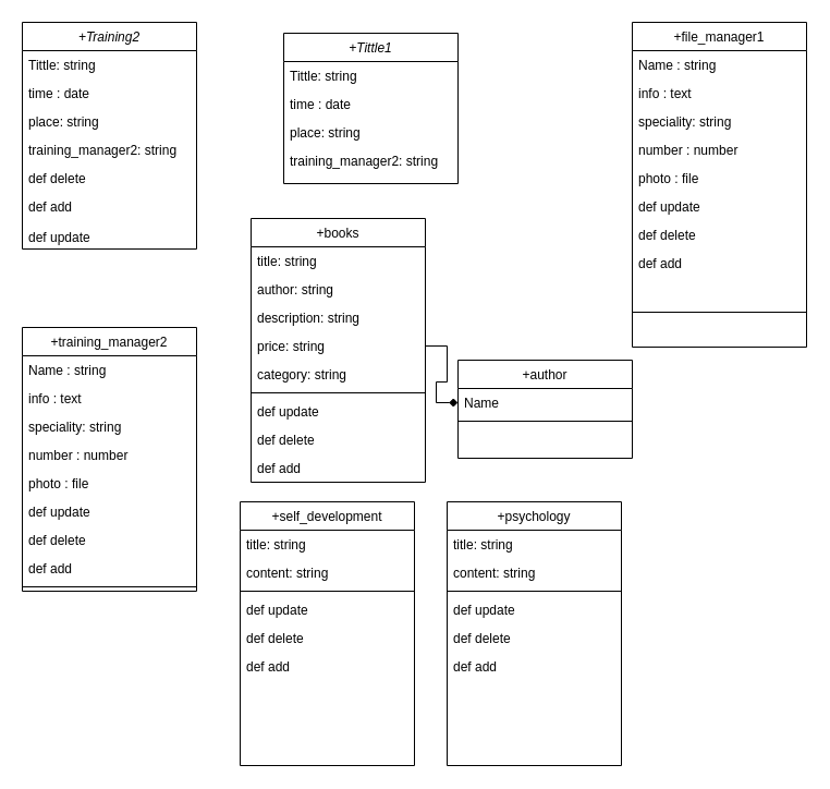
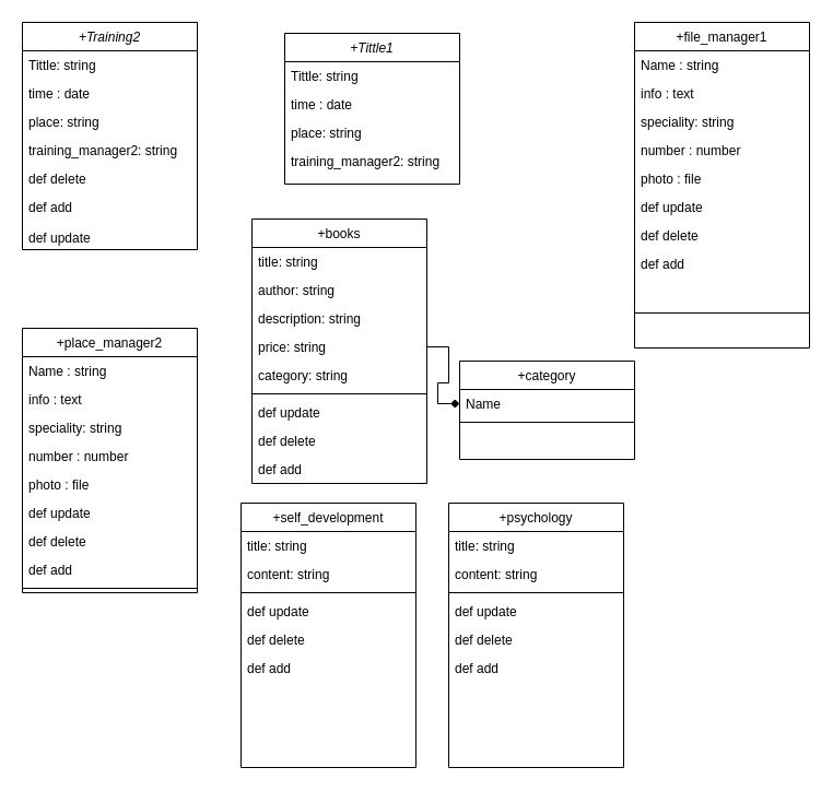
  <mxCell id="0" />
  <mxCell id="1" parent="0" />
  <mxCell id="2" value="+file_manager1" style="swimlane;fontStyle=0;align=center;verticalAlign=top;childLayout=stackLayout;horizontal=1;startSize=26;horizontalStack=0;resizeParent=1;resizeLast=0;collapsible=1;marginBottom=0;rounded=0;shadow=0;strokeWidth=1;" parent="1" vertex="1"><mxGeometry x="580" y="20" width="160" height="298" as="geometry"><mxRectangle x="550" y="140" width="160" height="26" as="alternateBounds" /></mxGeometry></mxCell>
  <mxCell id="3" value="Name : string" style="text;align=left;verticalAlign=top;spacingLeft=4;spacingRight=4;overflow=hidden;rotatable=0;points=[[0,0.5],[1,0.5]];portConstraint=eastwest;" parent="2" vertex="1"><mxGeometry y="26" width="160" height="26" as="geometry" /></mxCell>
  <mxCell id="4" value="info : text" style="text;align=left;verticalAlign=top;spacingLeft=4;spacingRight=4;overflow=hidden;rotatable=0;points=[[0,0.5],[1,0.5]];portConstraint=eastwest;rounded=0;shadow=0;html=0;" parent="2" vertex="1"><mxGeometry y="52" width="160" height="26" as="geometry" /></mxCell>
  <mxCell id="5" value="speciality: string" style="text;align=left;verticalAlign=top;spacingLeft=4;spacingRight=4;overflow=hidden;rotatable=0;points=[[0,0.5],[1,0.5]];portConstraint=eastwest;rounded=0;shadow=0;html=0;" parent="2" vertex="1"><mxGeometry y="78" width="160" height="26" as="geometry" /></mxCell>
  <mxCell id="6" value="number : number" style="text;align=left;verticalAlign=top;spacingLeft=4;spacingRight=4;overflow=hidden;rotatable=0;points=[[0,0.5],[1,0.5]];portConstraint=eastwest;rounded=0;shadow=0;html=0;" parent="2" vertex="1"><mxGeometry y="104" width="160" height="26" as="geometry" /></mxCell>
  <mxCell id="7" value="photo : file" style="text;align=left;verticalAlign=top;spacingLeft=4;spacingRight=4;overflow=hidden;rotatable=0;points=[[0,0.5],[1,0.5]];portConstraint=eastwest;rounded=0;shadow=0;html=0;" parent="2" vertex="1"><mxGeometry y="130" width="160" height="26" as="geometry" /></mxCell>
  <mxCell id="8" value="def update" style="text;align=left;verticalAlign=top;spacingLeft=4;spacingRight=4;overflow=hidden;rotatable=0;points=[[0,0.5],[1,0.5]];portConstraint=eastwest;" parent="2" vertex="1"><mxGeometry y="156" width="160" height="26" as="geometry" /></mxCell>
  <mxCell id="9" value="def delete" style="text;align=left;verticalAlign=top;spacingLeft=4;spacingRight=4;overflow=hidden;rotatable=0;points=[[0,0.5],[1,0.5]];portConstraint=eastwest;" parent="2" vertex="1"><mxGeometry y="182" width="160" height="26" as="geometry" /></mxCell>
  <mxCell id="10" value="def add" style="text;align=left;verticalAlign=top;spacingLeft=4;spacingRight=4;overflow=hidden;rotatable=0;points=[[0,0.5],[1,0.5]];portConstraint=eastwest;" parent="2" vertex="1"><mxGeometry y="208" width="160" height="26" as="geometry" /></mxCell>
  <mxCell id="11" value="" style="line;html=1;strokeWidth=1;align=left;verticalAlign=middle;spacingTop=-1;spacingLeft=3;spacingRight=3;rotatable=0;labelPosition=right;points=[];portConstraint=eastwest;" parent="2" vertex="1"><mxGeometry y="234" width="160" height="64" as="geometry" /></mxCell>
  <mxCell id="12" value="+Training2" style="swimlane;fontStyle=2;align=center;verticalAlign=top;childLayout=stackLayout;horizontal=1;startSize=26;horizontalStack=0;resizeParent=1;resizeLast=0;collapsible=1;marginBottom=0;rounded=0;shadow=0;strokeWidth=1;" parent="1" vertex="1"><mxGeometry x="20" y="20" width="160" height="208" as="geometry"><mxRectangle x="230" y="140" width="160" height="26" as="alternateBounds" /></mxGeometry></mxCell>
  <mxCell id="13" value="Tittle: string" style="text;align=left;verticalAlign=top;spacingLeft=4;spacingRight=4;overflow=hidden;rotatable=0;points=[[0,0.5],[1,0.5]];portConstraint=eastwest;" parent="12" vertex="1"><mxGeometry y="26" width="160" height="26" as="geometry" /></mxCell>
  <mxCell id="14" value="time : date" style="text;align=left;verticalAlign=top;spacingLeft=4;spacingRight=4;overflow=hidden;rotatable=0;points=[[0,0.5],[1,0.5]];portConstraint=eastwest;rounded=0;shadow=0;html=0;" parent="12" vertex="1"><mxGeometry y="52" width="160" height="26" as="geometry" /></mxCell>
  <mxCell id="15" value="place: string" style="text;align=left;verticalAlign=top;spacingLeft=4;spacingRight=4;overflow=hidden;rotatable=0;points=[[0,0.5],[1,0.5]];portConstraint=eastwest;rounded=0;shadow=0;html=0;" parent="12" vertex="1"><mxGeometry y="78" width="160" height="26" as="geometry" /></mxCell>
  <mxCell id="16" value="" style="endArrow=none;html=1;rounded=0;" parent="12" target="18" edge="1"><mxGeometry width="50" height="50" relative="1" as="geometry"><mxPoint y="142" as="sourcePoint" /><mxPoint x="50" y="92" as="targetPoint" /></mxGeometry></mxCell>
  <mxCell id="17" value="training_manager2: string" style="text;align=left;verticalAlign=top;spacingLeft=4;spacingRight=4;overflow=hidden;rotatable=0;points=[[0,0.5],[1,0.5]];portConstraint=eastwest;" parent="12" vertex="1"><mxGeometry y="104" width="160" height="26" as="geometry" /></mxCell>
  <mxCell id="18" value="def delete " style="text;align=left;verticalAlign=top;spacingLeft=4;spacingRight=4;overflow=hidden;rotatable=0;points=[[0,0.5],[1,0.5]];portConstraint=eastwest;" parent="12" vertex="1"><mxGeometry y="130" width="160" height="26" as="geometry" /></mxCell>
  <mxCell id="19" value="def add" style="text;align=left;verticalAlign=top;spacingLeft=4;spacingRight=4;overflow=hidden;rotatable=0;points=[[0,0.5],[1,0.5]];portConstraint=eastwest;" parent="12" vertex="1"><mxGeometry y="156" width="160" height="26" as="geometry" /></mxCell>
  <mxCell id="20" value="+books" style="swimlane;fontStyle=0;align=center;verticalAlign=top;childLayout=stackLayout;horizontal=1;startSize=26;horizontalStack=0;resizeParent=1;resizeLast=0;collapsible=1;marginBottom=0;rounded=0;shadow=0;strokeWidth=1;" parent="1" vertex="1"><mxGeometry x="230" y="200" width="160" height="242" as="geometry"><mxRectangle x="550" y="140" width="160" height="26" as="alternateBounds" /></mxGeometry></mxCell>
  <mxCell id="21" value="title: string" style="text;align=left;verticalAlign=top;spacingLeft=4;spacingRight=4;overflow=hidden;rotatable=0;points=[[0,0.5],[1,0.5]];portConstraint=eastwest;" parent="20" vertex="1"><mxGeometry y="26" width="160" height="26" as="geometry" /></mxCell>
  <mxCell id="22" value="author: string" style="text;align=left;verticalAlign=top;spacingLeft=4;spacingRight=4;overflow=hidden;rotatable=0;points=[[0,0.5],[1,0.5]];portConstraint=eastwest;rounded=0;shadow=0;html=0;" parent="20" vertex="1"><mxGeometry y="52" width="160" height="26" as="geometry" /></mxCell>
  <mxCell id="23" value="description: string " style="text;align=left;verticalAlign=top;spacingLeft=4;spacingRight=4;overflow=hidden;rotatable=0;points=[[0,0.5],[1,0.5]];portConstraint=eastwest;rounded=0;shadow=0;html=0;" parent="20" vertex="1"><mxGeometry y="78" width="160" height="26" as="geometry" /></mxCell>
  <mxCell id="24" value="price: string" style="text;align=left;verticalAlign=top;spacingLeft=4;spacingRight=4;overflow=hidden;rotatable=0;points=[[0,0.5],[1,0.5]];portConstraint=eastwest;rounded=0;shadow=0;html=0;" parent="20" vertex="1"><mxGeometry y="104" width="160" height="26" as="geometry" /></mxCell>
  <mxCell id="25" value="category: string" style="text;align=left;verticalAlign=top;spacingLeft=4;spacingRight=4;overflow=hidden;rotatable=0;points=[[0,0.5],[1,0.5]];portConstraint=eastwest;rounded=0;shadow=0;html=0;" parent="20" vertex="1"><mxGeometry y="130" width="160" height="26" as="geometry" /></mxCell>
  <mxCell id="26" value="" style="line;html=1;strokeWidth=1;align=left;verticalAlign=middle;spacingTop=-1;spacingLeft=3;spacingRight=3;rotatable=0;labelPosition=right;points=[];portConstraint=eastwest;" parent="20" vertex="1"><mxGeometry y="156" width="160" height="8" as="geometry" /></mxCell>
  <mxCell id="27" value="def update" style="text;align=left;verticalAlign=top;spacingLeft=4;spacingRight=4;overflow=hidden;rotatable=0;points=[[0,0.5],[1,0.5]];portConstraint=eastwest;" parent="20" vertex="1"><mxGeometry y="164" width="160" height="26" as="geometry" /></mxCell>
  <mxCell id="28" value="def delete" style="text;align=left;verticalAlign=top;spacingLeft=4;spacingRight=4;overflow=hidden;rotatable=0;points=[[0,0.5],[1,0.5]];portConstraint=eastwest;" parent="20" vertex="1"><mxGeometry y="190" width="160" height="26" as="geometry" /></mxCell>
  <mxCell id="29" value="def add" style="text;align=left;verticalAlign=top;spacingLeft=4;spacingRight=4;overflow=hidden;rotatable=0;points=[[0,0.5],[1,0.5]];portConstraint=eastwest;" parent="20" vertex="1"><mxGeometry y="216" width="160" height="26" as="geometry" /></mxCell>
- <mxCell id="30" value="+author" style="swimlane;fontStyle=0;align=center;verticalAlign=top;childLayout=stackLayout;horizontal=1;startSize=26;horizontalStack=0;resizeParent=1;resizeLast=0;collapsible=1;marginBottom=0;rounded=0;shadow=0;strokeWidth=1;" parent="1" vertex="1"><mxGeometry x="420" y="330" width="160" height="90" as="geometry"><mxRectangle x="550" y="140" width="160" height="26" as="alternateBounds" /></mxGeometry></mxCell>
+ <mxCell id="30" value="+category" style="swimlane;fontStyle=0;align=center;verticalAlign=top;childLayout=stackLayout;horizontal=1;startSize=26;horizontalStack=0;resizeParent=1;resizeLast=0;collapsible=1;marginBottom=0;rounded=0;shadow=0;strokeWidth=1;" parent="1" vertex="1"><mxGeometry x="420" y="330" width="160" height="90" as="geometry"><mxRectangle x="550" y="140" width="160" height="26" as="alternateBounds" /></mxGeometry></mxCell>
  <mxCell id="31" value="Name" style="text;align=left;verticalAlign=top;spacingLeft=4;spacingRight=4;overflow=hidden;rotatable=0;points=[[0,0.5],[1,0.5]];portConstraint=eastwest;" parent="30" vertex="1"><mxGeometry y="26" width="160" height="26" as="geometry" /></mxCell>
  <mxCell id="32" value="" style="line;html=1;strokeWidth=1;align=left;verticalAlign=middle;spacingTop=-1;spacingLeft=3;spacingRight=3;rotatable=0;labelPosition=right;points=[];portConstraint=eastwest;" parent="30" vertex="1"><mxGeometry y="52" width="160" height="8" as="geometry" /></mxCell>
  <mxCell id="33" value="+Tittle1" style="swimlane;fontStyle=2;align=center;verticalAlign=top;childLayout=stackLayout;horizontal=1;startSize=26;horizontalStack=0;resizeParent=1;resizeLast=0;collapsible=1;marginBottom=0;rounded=0;shadow=0;strokeWidth=1;" parent="1" vertex="1"><mxGeometry x="260" y="30" width="160" height="138" as="geometry"><mxRectangle x="230" y="140" width="160" height="26" as="alternateBounds" /></mxGeometry></mxCell>
  <mxCell id="34" value="Tittle: string" style="text;align=left;verticalAlign=top;spacingLeft=4;spacingRight=4;overflow=hidden;rotatable=0;points=[[0,0.5],[1,0.5]];portConstraint=eastwest;" parent="33" vertex="1"><mxGeometry y="26" width="160" height="26" as="geometry" /></mxCell>
  <mxCell id="35" value="time : date" style="text;align=left;verticalAlign=top;spacingLeft=4;spacingRight=4;overflow=hidden;rotatable=0;points=[[0,0.5],[1,0.5]];portConstraint=eastwest;rounded=0;shadow=0;html=0;" parent="33" vertex="1"><mxGeometry y="52" width="160" height="26" as="geometry" /></mxCell>
  <mxCell id="36" value="place: string" style="text;align=left;verticalAlign=top;spacingLeft=4;spacingRight=4;overflow=hidden;rotatable=0;points=[[0,0.5],[1,0.5]];portConstraint=eastwest;rounded=0;shadow=0;html=0;" parent="33" vertex="1"><mxGeometry y="78" width="160" height="26" as="geometry" /></mxCell>
  <mxCell id="37" value="training_manager2: string" style="text;align=left;verticalAlign=top;spacingLeft=4;spacingRight=4;overflow=hidden;rotatable=0;points=[[0,0.5],[1,0.5]];portConstraint=eastwest;" parent="33" vertex="1"><mxGeometry y="104" width="160" height="26" as="geometry" /></mxCell>
- <mxCell id="38" value="+training_manager2" style="swimlane;fontStyle=0;align=center;verticalAlign=top;childLayout=stackLayout;horizontal=1;startSize=26;horizontalStack=0;resizeParent=1;resizeLast=0;collapsible=1;marginBottom=0;rounded=0;shadow=0;strokeWidth=1;" parent="1" vertex="1"><mxGeometry x="20" y="300" width="160" height="242" as="geometry"><mxRectangle x="550" y="140" width="160" height="26" as="alternateBounds" /></mxGeometry></mxCell>
+ <mxCell id="38" value="+place_manager2" style="swimlane;fontStyle=0;align=center;verticalAlign=top;childLayout=stackLayout;horizontal=1;startSize=26;horizontalStack=0;resizeParent=1;resizeLast=0;collapsible=1;marginBottom=0;rounded=0;shadow=0;strokeWidth=1;" parent="1" vertex="1"><mxGeometry x="20" y="300" width="160" height="242" as="geometry"><mxRectangle x="550" y="140" width="160" height="26" as="alternateBounds" /></mxGeometry></mxCell>
  <mxCell id="39" value="Name : string" style="text;align=left;verticalAlign=top;spacingLeft=4;spacingRight=4;overflow=hidden;rotatable=0;points=[[0,0.5],[1,0.5]];portConstraint=eastwest;" parent="38" vertex="1"><mxGeometry y="26" width="160" height="26" as="geometry" /></mxCell>
  <mxCell id="40" value="info : text" style="text;align=left;verticalAlign=top;spacingLeft=4;spacingRight=4;overflow=hidden;rotatable=0;points=[[0,0.5],[1,0.5]];portConstraint=eastwest;rounded=0;shadow=0;html=0;" parent="38" vertex="1"><mxGeometry y="52" width="160" height="26" as="geometry" /></mxCell>
  <mxCell id="41" value="speciality: string" style="text;align=left;verticalAlign=top;spacingLeft=4;spacingRight=4;overflow=hidden;rotatable=0;points=[[0,0.5],[1,0.5]];portConstraint=eastwest;rounded=0;shadow=0;html=0;" parent="38" vertex="1"><mxGeometry y="78" width="160" height="26" as="geometry" /></mxCell>
  <mxCell id="42" value="number : number" style="text;align=left;verticalAlign=top;spacingLeft=4;spacingRight=4;overflow=hidden;rotatable=0;points=[[0,0.5],[1,0.5]];portConstraint=eastwest;rounded=0;shadow=0;html=0;" parent="38" vertex="1"><mxGeometry y="104" width="160" height="26" as="geometry" /></mxCell>
  <mxCell id="43" value="photo : file" style="text;align=left;verticalAlign=top;spacingLeft=4;spacingRight=4;overflow=hidden;rotatable=0;points=[[0,0.5],[1,0.5]];portConstraint=eastwest;rounded=0;shadow=0;html=0;" parent="38" vertex="1"><mxGeometry y="130" width="160" height="26" as="geometry" /></mxCell>
  <mxCell id="44" value="def update" style="text;align=left;verticalAlign=top;spacingLeft=4;spacingRight=4;overflow=hidden;rotatable=0;points=[[0,0.5],[1,0.5]];portConstraint=eastwest;" parent="38" vertex="1"><mxGeometry y="156" width="160" height="26" as="geometry" /></mxCell>
  <mxCell id="45" value="def delete" style="text;align=left;verticalAlign=top;spacingLeft=4;spacingRight=4;overflow=hidden;rotatable=0;points=[[0,0.5],[1,0.5]];portConstraint=eastwest;" parent="38" vertex="1"><mxGeometry y="182" width="160" height="26" as="geometry" /></mxCell>
  <mxCell id="46" value="def add" style="text;align=left;verticalAlign=top;spacingLeft=4;spacingRight=4;overflow=hidden;rotatable=0;points=[[0,0.5],[1,0.5]];portConstraint=eastwest;" parent="38" vertex="1"><mxGeometry y="208" width="160" height="26" as="geometry" /></mxCell>
  <mxCell id="47" value="" style="line;html=1;strokeWidth=1;align=left;verticalAlign=middle;spacingTop=-1;spacingLeft=3;spacingRight=3;rotatable=0;labelPosition=right;points=[];portConstraint=eastwest;" parent="38" vertex="1"><mxGeometry y="234" width="160" height="8" as="geometry" /></mxCell>
  <mxCell id="48" value="def update" style="text;align=left;verticalAlign=top;spacingLeft=4;spacingRight=4;overflow=hidden;rotatable=0;points=[[0,0.5],[1,0.5]];portConstraint=eastwest;" parent="1" vertex="1"><mxGeometry x="20" y="204" width="160" height="26" as="geometry" /></mxCell>
  <mxCell id="49" style="edgeStyle=orthogonalEdgeStyle;rounded=0;orthogonalLoop=1;jettySize=auto;html=1;exitX=1;exitY=0.5;exitDx=0;exitDy=0;entryX=0;entryY=0.5;entryDx=0;entryDy=0;endArrow=diamond;" parent="1" source="24" target="31" edge="1"><mxGeometry relative="1" as="geometry" /></mxCell>
  <mxCell id="50" value="+self_development" style="swimlane;fontStyle=0;align=center;verticalAlign=top;childLayout=stackLayout;horizontal=1;startSize=26;horizontalStack=0;resizeParent=1;resizeLast=0;collapsible=1;marginBottom=0;rounded=0;shadow=0;strokeWidth=1;" parent="1" vertex="1"><mxGeometry x="220" y="460" width="160" height="242" as="geometry"><mxRectangle x="550" y="140" width="160" height="26" as="alternateBounds" /></mxGeometry></mxCell>
  <mxCell id="51" value="title: string" style="text;align=left;verticalAlign=top;spacingLeft=4;spacingRight=4;overflow=hidden;rotatable=0;points=[[0,0.5],[1,0.5]];portConstraint=eastwest;" parent="50" vertex="1"><mxGeometry y="26" width="160" height="26" as="geometry" /></mxCell>
  <mxCell id="52" value="content: string" style="text;align=left;verticalAlign=top;spacingLeft=4;spacingRight=4;overflow=hidden;rotatable=0;points=[[0,0.5],[1,0.5]];portConstraint=eastwest;rounded=0;shadow=0;html=0;" parent="50" vertex="1"><mxGeometry y="52" width="160" height="26" as="geometry" /></mxCell>
  <mxCell id="53" value="" style="line;html=1;strokeWidth=1;align=left;verticalAlign=middle;spacingTop=-1;spacingLeft=3;spacingRight=3;rotatable=0;labelPosition=right;points=[];portConstraint=eastwest;" parent="50" vertex="1"><mxGeometry y="78" width="160" height="8" as="geometry" /></mxCell>
  <mxCell id="54" value="def update" style="text;align=left;verticalAlign=top;spacingLeft=4;spacingRight=4;overflow=hidden;rotatable=0;points=[[0,0.5],[1,0.5]];portConstraint=eastwest;" parent="50" vertex="1"><mxGeometry y="86" width="160" height="26" as="geometry" /></mxCell>
  <mxCell id="55" value="def delete" style="text;align=left;verticalAlign=top;spacingLeft=4;spacingRight=4;overflow=hidden;rotatable=0;points=[[0,0.5],[1,0.5]];portConstraint=eastwest;" parent="50" vertex="1"><mxGeometry y="112" width="160" height="26" as="geometry" /></mxCell>
  <mxCell id="56" value="def add" style="text;align=left;verticalAlign=top;spacingLeft=4;spacingRight=4;overflow=hidden;rotatable=0;points=[[0,0.5],[1,0.5]];portConstraint=eastwest;" parent="50" vertex="1"><mxGeometry y="138" width="160" height="26" as="geometry" /></mxCell>
  <mxCell id="57" value="+psychology" style="swimlane;fontStyle=0;align=center;verticalAlign=top;childLayout=stackLayout;horizontal=1;startSize=26;horizontalStack=0;resizeParent=1;resizeLast=0;collapsible=1;marginBottom=0;rounded=0;shadow=0;strokeWidth=1;" parent="1" vertex="1"><mxGeometry x="410" y="460" width="160" height="242" as="geometry"><mxRectangle x="550" y="140" width="160" height="26" as="alternateBounds" /></mxGeometry></mxCell>
  <mxCell id="58" value="title: string" style="text;align=left;verticalAlign=top;spacingLeft=4;spacingRight=4;overflow=hidden;rotatable=0;points=[[0,0.5],[1,0.5]];portConstraint=eastwest;" parent="57" vertex="1"><mxGeometry y="26" width="160" height="26" as="geometry" /></mxCell>
  <mxCell id="59" value="content: string" style="text;align=left;verticalAlign=top;spacingLeft=4;spacingRight=4;overflow=hidden;rotatable=0;points=[[0,0.5],[1,0.5]];portConstraint=eastwest;rounded=0;shadow=0;html=0;" parent="57" vertex="1"><mxGeometry y="52" width="160" height="26" as="geometry" /></mxCell>
  <mxCell id="60" value="" style="line;html=1;strokeWidth=1;align=left;verticalAlign=middle;spacingTop=-1;spacingLeft=3;spacingRight=3;rotatable=0;labelPosition=right;points=[];portConstraint=eastwest;" parent="57" vertex="1"><mxGeometry y="78" width="160" height="8" as="geometry" /></mxCell>
  <mxCell id="61" value="def update" style="text;align=left;verticalAlign=top;spacingLeft=4;spacingRight=4;overflow=hidden;rotatable=0;points=[[0,0.5],[1,0.5]];portConstraint=eastwest;" parent="57" vertex="1"><mxGeometry y="86" width="160" height="26" as="geometry" /></mxCell>
  <mxCell id="62" value="def delete" style="text;align=left;verticalAlign=top;spacingLeft=4;spacingRight=4;overflow=hidden;rotatable=0;points=[[0,0.5],[1,0.5]];portConstraint=eastwest;" parent="57" vertex="1"><mxGeometry y="112" width="160" height="26" as="geometry" /></mxCell>
  <mxCell id="63" value="def add" style="text;align=left;verticalAlign=top;spacingLeft=4;spacingRight=4;overflow=hidden;rotatable=0;points=[[0,0.5],[1,0.5]];portConstraint=eastwest;" parent="57" vertex="1"><mxGeometry y="138" width="160" height="26" as="geometry" /></mxCell>
